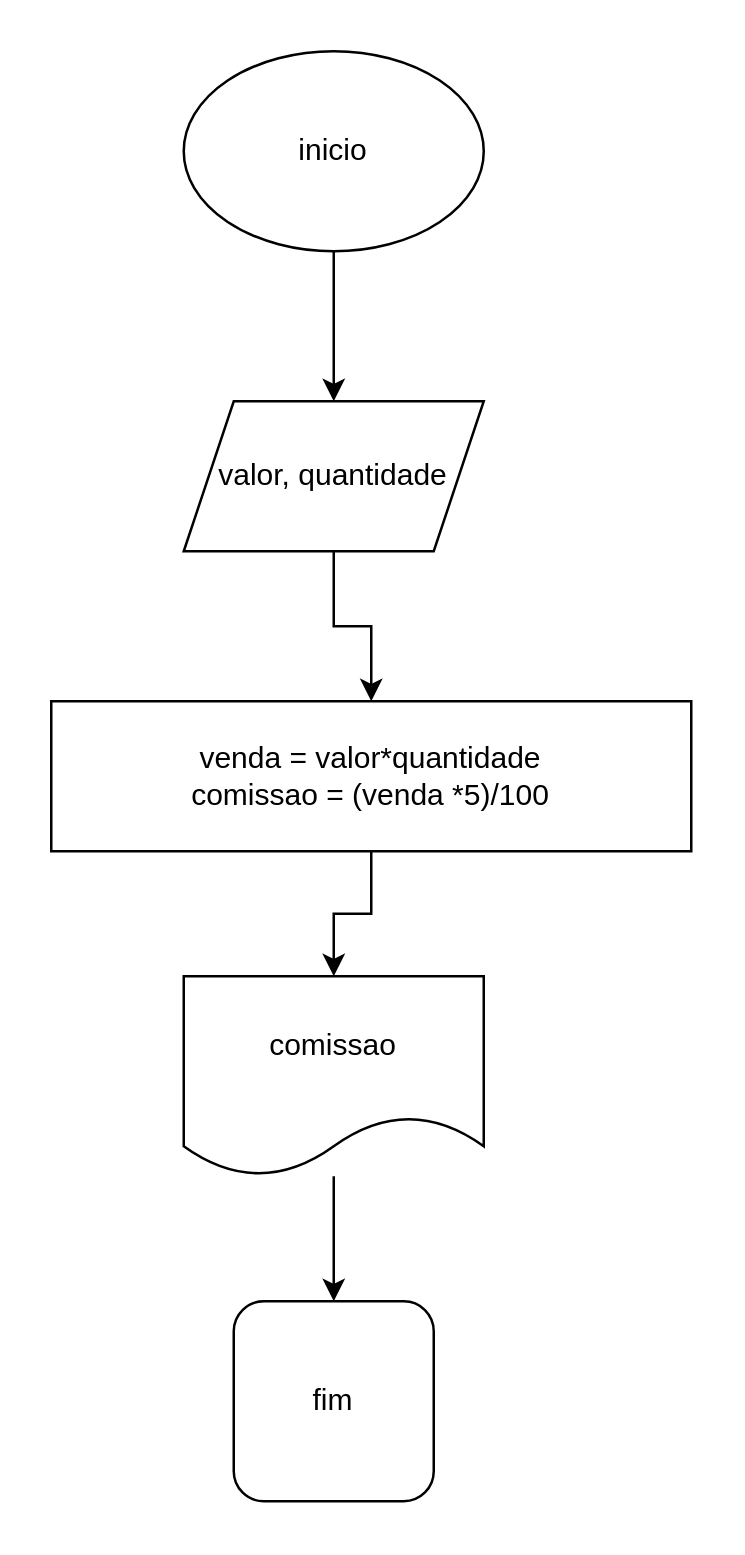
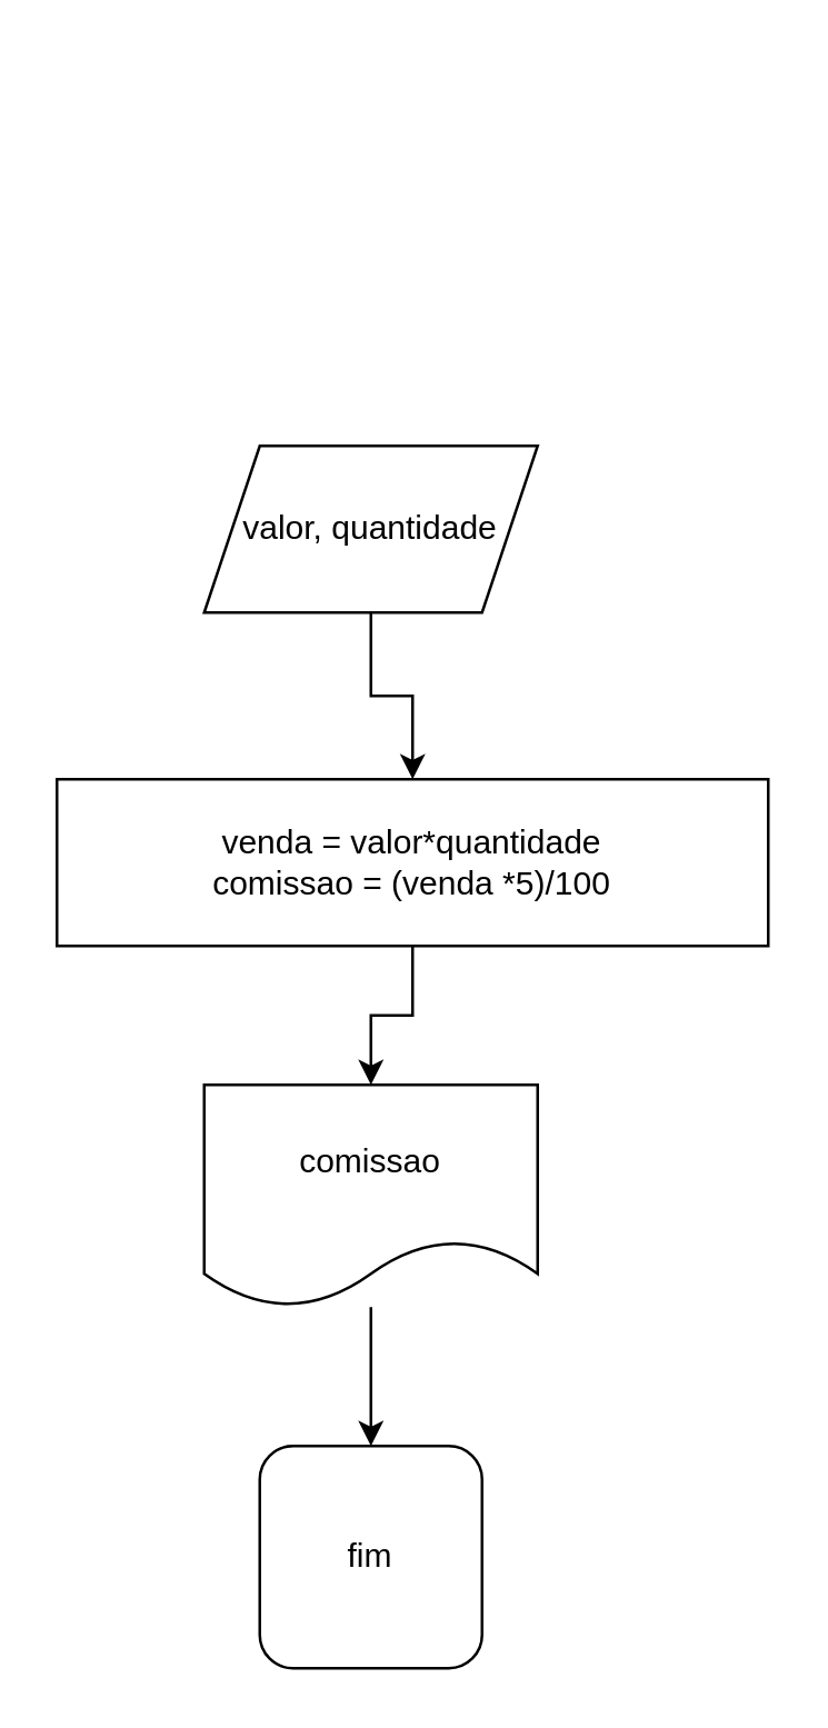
  <mxCell id="0" />
  <mxCell id="1" parent="0" />
- <mxCell id="2" style="edgeStyle=orthogonalEdgeStyle;rounded=0;orthogonalLoop=1;jettySize=auto;html=1;entryX=0.5;entryY=0;entryDx=0;entryDy=0;" edge="1" parent="1" source="3" target="5"><mxGeometry relative="1" as="geometry" /></mxCell>
- <mxCell id="3" value="inicio" style="ellipse;whiteSpace=wrap;html=1;" vertex="1" parent="1"><mxGeometry x="73" y="20" width="120" height="80" as="geometry" /></mxCell>
  <mxCell id="4" style="edgeStyle=orthogonalEdgeStyle;rounded=0;orthogonalLoop=1;jettySize=auto;html=1;entryX=0.5;entryY=0;entryDx=0;entryDy=0;" edge="1" parent="1" source="5" target="7"><mxGeometry relative="1" as="geometry" /></mxCell>
  <mxCell id="5" value="valor, quantidade" style="shape=parallelogram;perimeter=parallelogramPerimeter;whiteSpace=wrap;html=1;fixedSize=1;" vertex="1" parent="1"><mxGeometry x="73" y="160" width="120" height="60" as="geometry" /></mxCell>
  <mxCell id="6" style="edgeStyle=orthogonalEdgeStyle;rounded=0;orthogonalLoop=1;jettySize=auto;html=1;entryX=0.5;entryY=0;entryDx=0;entryDy=0;" edge="1" parent="1" source="7" target="9"><mxGeometry relative="1" as="geometry" /></mxCell>
  <mxCell id="7" value="venda = valor*quantidade&lt;div&gt;comissao = (venda *5)/100&lt;/div&gt;" style="rounded=0;whiteSpace=wrap;html=1;" vertex="1" parent="1"><mxGeometry x="20" y="280" width="256" height="60" as="geometry" /></mxCell>
  <mxCell id="8" style="edgeStyle=orthogonalEdgeStyle;rounded=0;orthogonalLoop=1;jettySize=auto;html=1;entryX=0.5;entryY=0;entryDx=0;entryDy=0;" edge="1" parent="1" source="9" target="10"><mxGeometry relative="1" as="geometry"><mxPoint x="133" y="510" as="targetPoint" /></mxGeometry></mxCell>
  <mxCell id="9" value="comissao" style="shape=document;whiteSpace=wrap;html=1;boundedLbl=1;" vertex="1" parent="1"><mxGeometry x="73" y="390" width="120" height="80" as="geometry" /></mxCell>
  <mxCell id="10" value="fim" style="whiteSpace=wrap;html=1;aspect=fixed;rounded=1;" vertex="1" parent="1"><mxGeometry x="93" y="520" width="80" height="80" as="geometry" /></mxCell>
